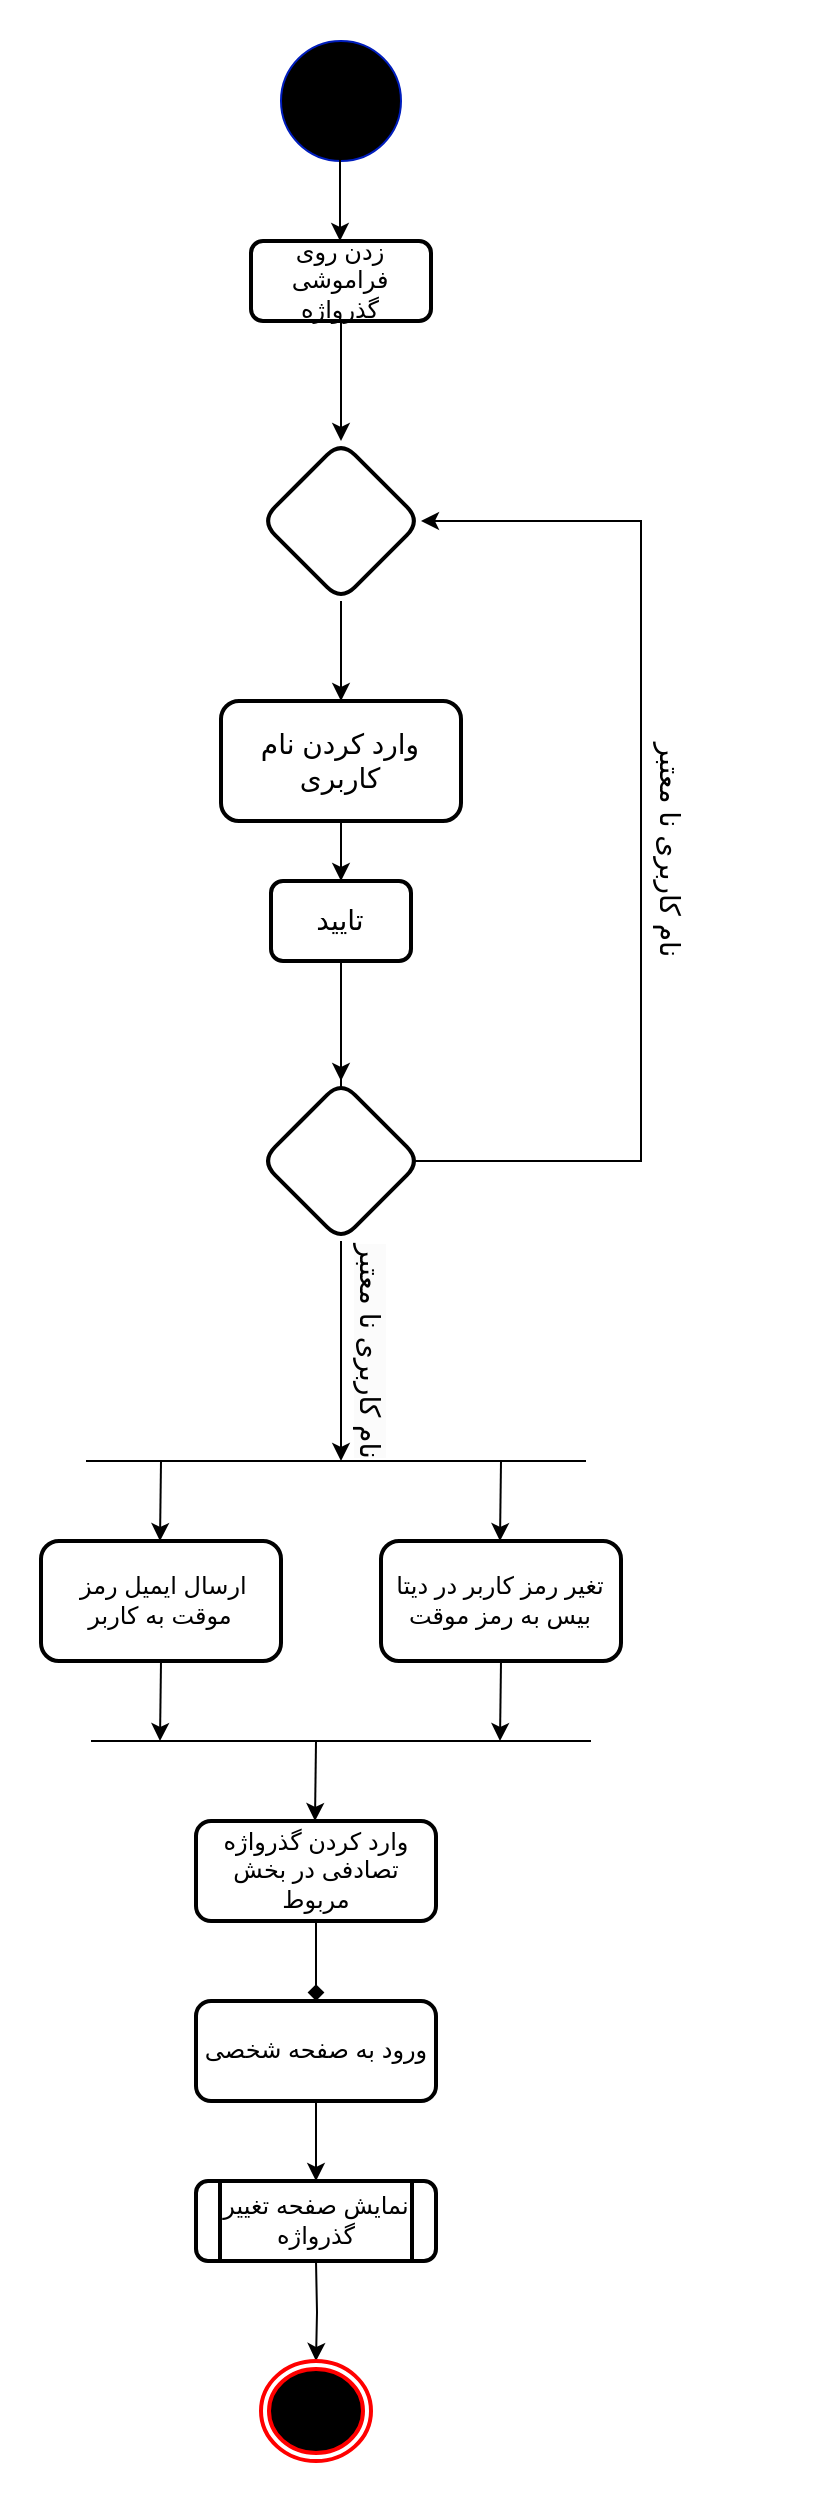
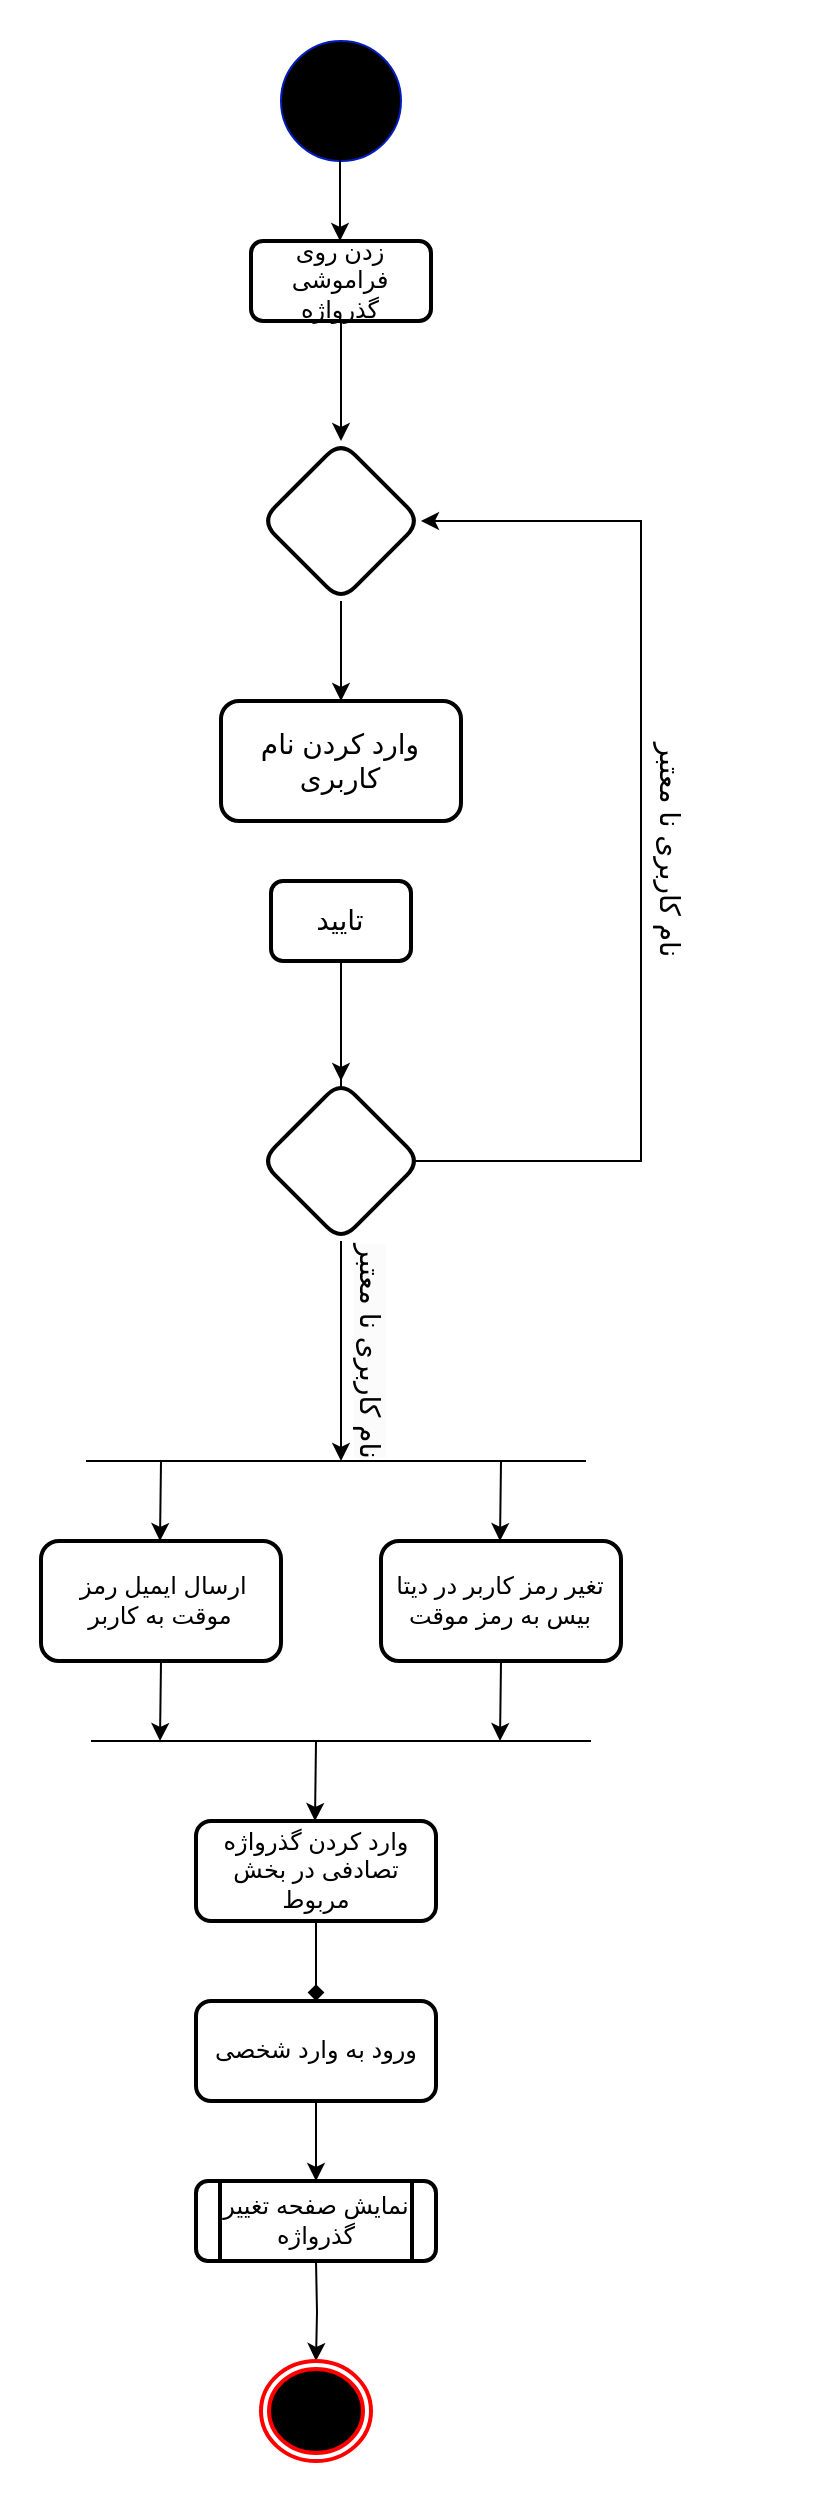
  <mxCell id="0" />
  <mxCell id="1" parent="0" />
  <mxCell id="2" value="" style="verticalLabelPosition=bottom;verticalAlign=top;html=1;shape=mxgraph.flowchart.on-page_reference;fillColor=#000000;fontColor=#ffffff;strokeColor=#001DBC;" parent="1" vertex="1"><mxGeometry x="140" y="20" width="60" height="60" as="geometry" /></mxCell>
  <mxCell id="3" value="" style="endArrow=classic;html=1;rounded=0;fontSize=11;" parent="1" edge="1"><mxGeometry x="-1" y="144" width="50" height="50" relative="1" as="geometry"><mxPoint x="169.5" y="70" as="sourcePoint" /><mxPoint x="169.5" y="120" as="targetPoint" /><Array as="points"><mxPoint x="169.5" y="80" /><mxPoint x="169.5" y="112" /></Array><mxPoint x="-24" y="-80" as="offset" /></mxGeometry></mxCell>
  <mxCell id="4" style="edgeStyle=orthogonalEdgeStyle;rounded=0;orthogonalLoop=1;jettySize=auto;html=1;exitX=0.5;exitY=1;exitDx=0;exitDy=0;entryX=0.5;entryY=0;entryDx=0;entryDy=0;fontSize=14;" parent="1" target="5" edge="1"><mxGeometry relative="1" as="geometry"><mxPoint x="157.5" y="1130" as="sourcePoint" /></mxGeometry></mxCell>
  <mxCell id="5" value="" style="ellipse;html=1;shape=endState;fillColor=#000000;strokeColor=#ff0000;strokeWidth=2;fontSize=14;" parent="1" vertex="1"><mxGeometry x="130" y="1180" width="55" height="50" as="geometry" /></mxCell>
  <mxCell id="6" value="" style="edgeStyle=orthogonalEdgeStyle;rounded=0;orthogonalLoop=1;jettySize=auto;html=1;fontSize=14;" parent="1" source="7" target="14" edge="1"><mxGeometry relative="1" as="geometry" /></mxCell>
  <mxCell id="7" value="زدن روی فراموشی گذرواژه" style="rounded=1;whiteSpace=wrap;html=1;strokeWidth=2;" parent="1" vertex="1"><mxGeometry x="125" y="120" width="90" height="40" as="geometry" /></mxCell>
- <mxCell id="8" value="" style="edgeStyle=orthogonalEdgeStyle;rounded=0;orthogonalLoop=1;jettySize=auto;html=1;fontSize=14;" parent="1" source="9" target="12" edge="1"><mxGeometry relative="1" as="geometry" /></mxCell>
  <mxCell id="9" value="&lt;font style=&quot;font-size: 14px;&quot;&gt;وارد کردن نام کاربری&lt;/font&gt;" style="whiteSpace=wrap;html=1;rounded=1;strokeWidth=2;" parent="1" vertex="1"><mxGeometry x="110" y="350" width="120" height="60" as="geometry" /></mxCell>
  <mxCell id="10" style="edgeStyle=orthogonalEdgeStyle;rounded=0;orthogonalLoop=1;jettySize=auto;html=1;exitX=0.5;exitY=1;exitDx=0;exitDy=0;entryX=1;entryY=0.5;entryDx=0;entryDy=0;fontSize=14;" parent="1" source="12" target="14" edge="1"><mxGeometry relative="1" as="geometry"><Array as="points"><mxPoint x="170" y="580" /><mxPoint x="320" y="580" /><mxPoint x="320" y="260" /></Array></mxGeometry></mxCell>
  <mxCell id="11" value="" style="edgeStyle=orthogonalEdgeStyle;rounded=0;orthogonalLoop=1;jettySize=auto;html=1;fontSize=14;" parent="1" source="12" target="17" edge="1"><mxGeometry relative="1" as="geometry" /></mxCell>
  <mxCell id="12" value="&lt;font style=&quot;font-size: 14px;&quot;&gt;تایید&lt;/font&gt;" style="whiteSpace=wrap;html=1;rounded=1;strokeWidth=2;" parent="1" vertex="1"><mxGeometry x="135" y="440" width="70" height="40" as="geometry" /></mxCell>
  <mxCell id="13" style="edgeStyle=orthogonalEdgeStyle;rounded=0;orthogonalLoop=1;jettySize=auto;html=1;exitX=0.5;exitY=1;exitDx=0;exitDy=0;entryX=0.5;entryY=0;entryDx=0;entryDy=0;fontSize=14;" parent="1" source="14" target="9" edge="1"><mxGeometry relative="1" as="geometry" /></mxCell>
  <mxCell id="14" value="" style="rhombus;whiteSpace=wrap;html=1;rounded=1;strokeWidth=2;" parent="1" vertex="1"><mxGeometry x="130" y="220" width="80" height="80" as="geometry" /></mxCell>
  <mxCell id="15" style="edgeStyle=orthogonalEdgeStyle;rounded=0;orthogonalLoop=1;jettySize=auto;html=1;exitX=0.5;exitY=1;exitDx=0;exitDy=0;fontSize=14;" parent="1" source="12" target="12" edge="1"><mxGeometry relative="1" as="geometry" /></mxCell>
  <mxCell id="16" style="edgeStyle=orthogonalEdgeStyle;rounded=0;orthogonalLoop=1;jettySize=auto;html=1;exitX=0.5;exitY=1;exitDx=0;exitDy=0;" edge="1" parent="1" source="17"><mxGeometry relative="1" as="geometry"><mxPoint x="170" y="730" as="targetPoint" /></mxGeometry></mxCell>
  <mxCell id="17" value="" style="rhombus;whiteSpace=wrap;html=1;rounded=1;strokeWidth=2;" parent="1" vertex="1"><mxGeometry x="130" y="540" width="80" height="80" as="geometry" /></mxCell>
  <mxCell id="18" value="&amp;nbsp;ارسال ایمیل رمز موقت به کاربر" style="whiteSpace=wrap;html=1;rounded=1;strokeWidth=2;" parent="1" vertex="1"><mxGeometry x="20" y="770" width="120" height="60" as="geometry" /></mxCell>
  <mxCell id="19" value="نمایش صفحه تغییر گذرواژه" style="shape=process;whiteSpace=wrap;html=1;backgroundOutline=1;rounded=1;strokeWidth=2;" parent="1" vertex="1"><mxGeometry x="97.5" y="1090" width="120" height="40" as="geometry" /></mxCell>
  <mxCell id="20" style="edgeStyle=orthogonalEdgeStyle;rounded=0;orthogonalLoop=1;jettySize=auto;html=1;exitX=0.5;exitY=1;exitDx=0;exitDy=0;entryX=0.5;entryY=0;entryDx=0;entryDy=0;" edge="1" parent="1" source="21" target="19"><mxGeometry relative="1" as="geometry" /></mxCell>
- <mxCell id="21" value="ورود به صفحه شخصی" style="whiteSpace=wrap;html=1;rounded=1;strokeWidth=2;" parent="1" vertex="1"><mxGeometry x="97.5" y="1000" width="120" height="50" as="geometry" /></mxCell>
+ <mxCell id="21" value="ورود به وارد شخصی" style="whiteSpace=wrap;html=1;rounded=1;strokeWidth=2;" parent="1" vertex="1"><mxGeometry x="97.5" y="1000" width="120" height="50" as="geometry" /></mxCell>
  <mxCell id="22" value="نام کاربری نا معتبر" style="text;html=1;strokeColor=none;fillColor=none;align=center;verticalAlign=middle;whiteSpace=wrap;rounded=0;strokeWidth=2;fontSize=14;rotation=90;" parent="1" vertex="1"><mxGeometry x="275" y="410" width="120" height="30" as="geometry" /></mxCell>
  <mxCell id="23" value="&lt;span style=&quot;color: rgb(0, 0, 0); font-family: Helvetica; font-size: 14px; font-style: normal; font-variant-ligatures: normal; font-variant-caps: normal; font-weight: 400; letter-spacing: normal; orphans: 2; text-align: center; text-indent: 0px; text-transform: none; widows: 2; word-spacing: 0px; -webkit-text-stroke-width: 0px; background-color: rgb(251, 251, 251); text-decoration-thickness: initial; text-decoration-style: initial; text-decoration-color: initial; float: none; display: inline !important;&quot;&gt;نام کاربری نا معتبر&lt;/span&gt;" style="text;whiteSpace=wrap;html=1;rotation=90;" parent="1" vertex="1"><mxGeometry x="120" y="660" width="120" height="40" as="geometry" /></mxCell>
  <mxCell id="24" value="" style="endArrow=none;html=1;rounded=0;" edge="1" parent="1"><mxGeometry width="50" height="50" relative="1" as="geometry"><mxPoint x="42.5" y="730" as="sourcePoint" /><mxPoint x="292.5" y="730" as="targetPoint" /></mxGeometry></mxCell>
  <mxCell id="25" value="تغیر رمز کاربر در دیتا بیس به رمز موقت" style="whiteSpace=wrap;html=1;rounded=1;strokeWidth=2;" vertex="1" parent="1"><mxGeometry x="190" y="770" width="120" height="60" as="geometry" /></mxCell>
  <mxCell id="26" value="" style="endArrow=classic;html=1;rounded=0;" edge="1" parent="1"><mxGeometry width="50" height="50" relative="1" as="geometry"><mxPoint x="80" y="730" as="sourcePoint" /><mxPoint x="79.5" y="770" as="targetPoint" /></mxGeometry></mxCell>
  <mxCell id="27" value="" style="endArrow=classic;html=1;rounded=0;" edge="1" parent="1"><mxGeometry width="50" height="50" relative="1" as="geometry"><mxPoint x="250" y="730" as="sourcePoint" /><mxPoint x="249.5" y="770" as="targetPoint" /></mxGeometry></mxCell>
  <mxCell id="28" value="" style="endArrow=none;html=1;rounded=0;" edge="1" parent="1"><mxGeometry width="50" height="50" relative="1" as="geometry"><mxPoint x="45" y="870" as="sourcePoint" /><mxPoint x="295" y="870" as="targetPoint" /></mxGeometry></mxCell>
  <mxCell id="29" value="" style="endArrow=classic;html=1;rounded=0;" edge="1" parent="1"><mxGeometry width="50" height="50" relative="1" as="geometry"><mxPoint x="80" y="830" as="sourcePoint" /><mxPoint x="79.5" y="870" as="targetPoint" /></mxGeometry></mxCell>
  <mxCell id="30" value="" style="endArrow=classic;html=1;rounded=0;" edge="1" parent="1"><mxGeometry width="50" height="50" relative="1" as="geometry"><mxPoint x="250" y="830" as="sourcePoint" /><mxPoint x="249.5" y="870" as="targetPoint" /></mxGeometry></mxCell>
  <mxCell id="31" style="edgeStyle=orthogonalEdgeStyle;rounded=0;orthogonalLoop=1;jettySize=auto;html=1;exitX=0.5;exitY=1;exitDx=0;exitDy=0;endArrow=diamond;" edge="1" parent="1" source="32" target="21"><mxGeometry relative="1" as="geometry" /></mxCell>
  <mxCell id="32" value="وارد کردن گذرواژه تصادفی در بخش مربوط" style="whiteSpace=wrap;html=1;rounded=1;strokeWidth=2;" vertex="1" parent="1"><mxGeometry x="97.5" y="910" width="120" height="50" as="geometry" /></mxCell>
  <mxCell id="33" value="" style="endArrow=classic;html=1;rounded=0;" edge="1" parent="1"><mxGeometry width="50" height="50" relative="1" as="geometry"><mxPoint x="157.5" y="870" as="sourcePoint" /><mxPoint x="157" y="910" as="targetPoint" /></mxGeometry></mxCell>
